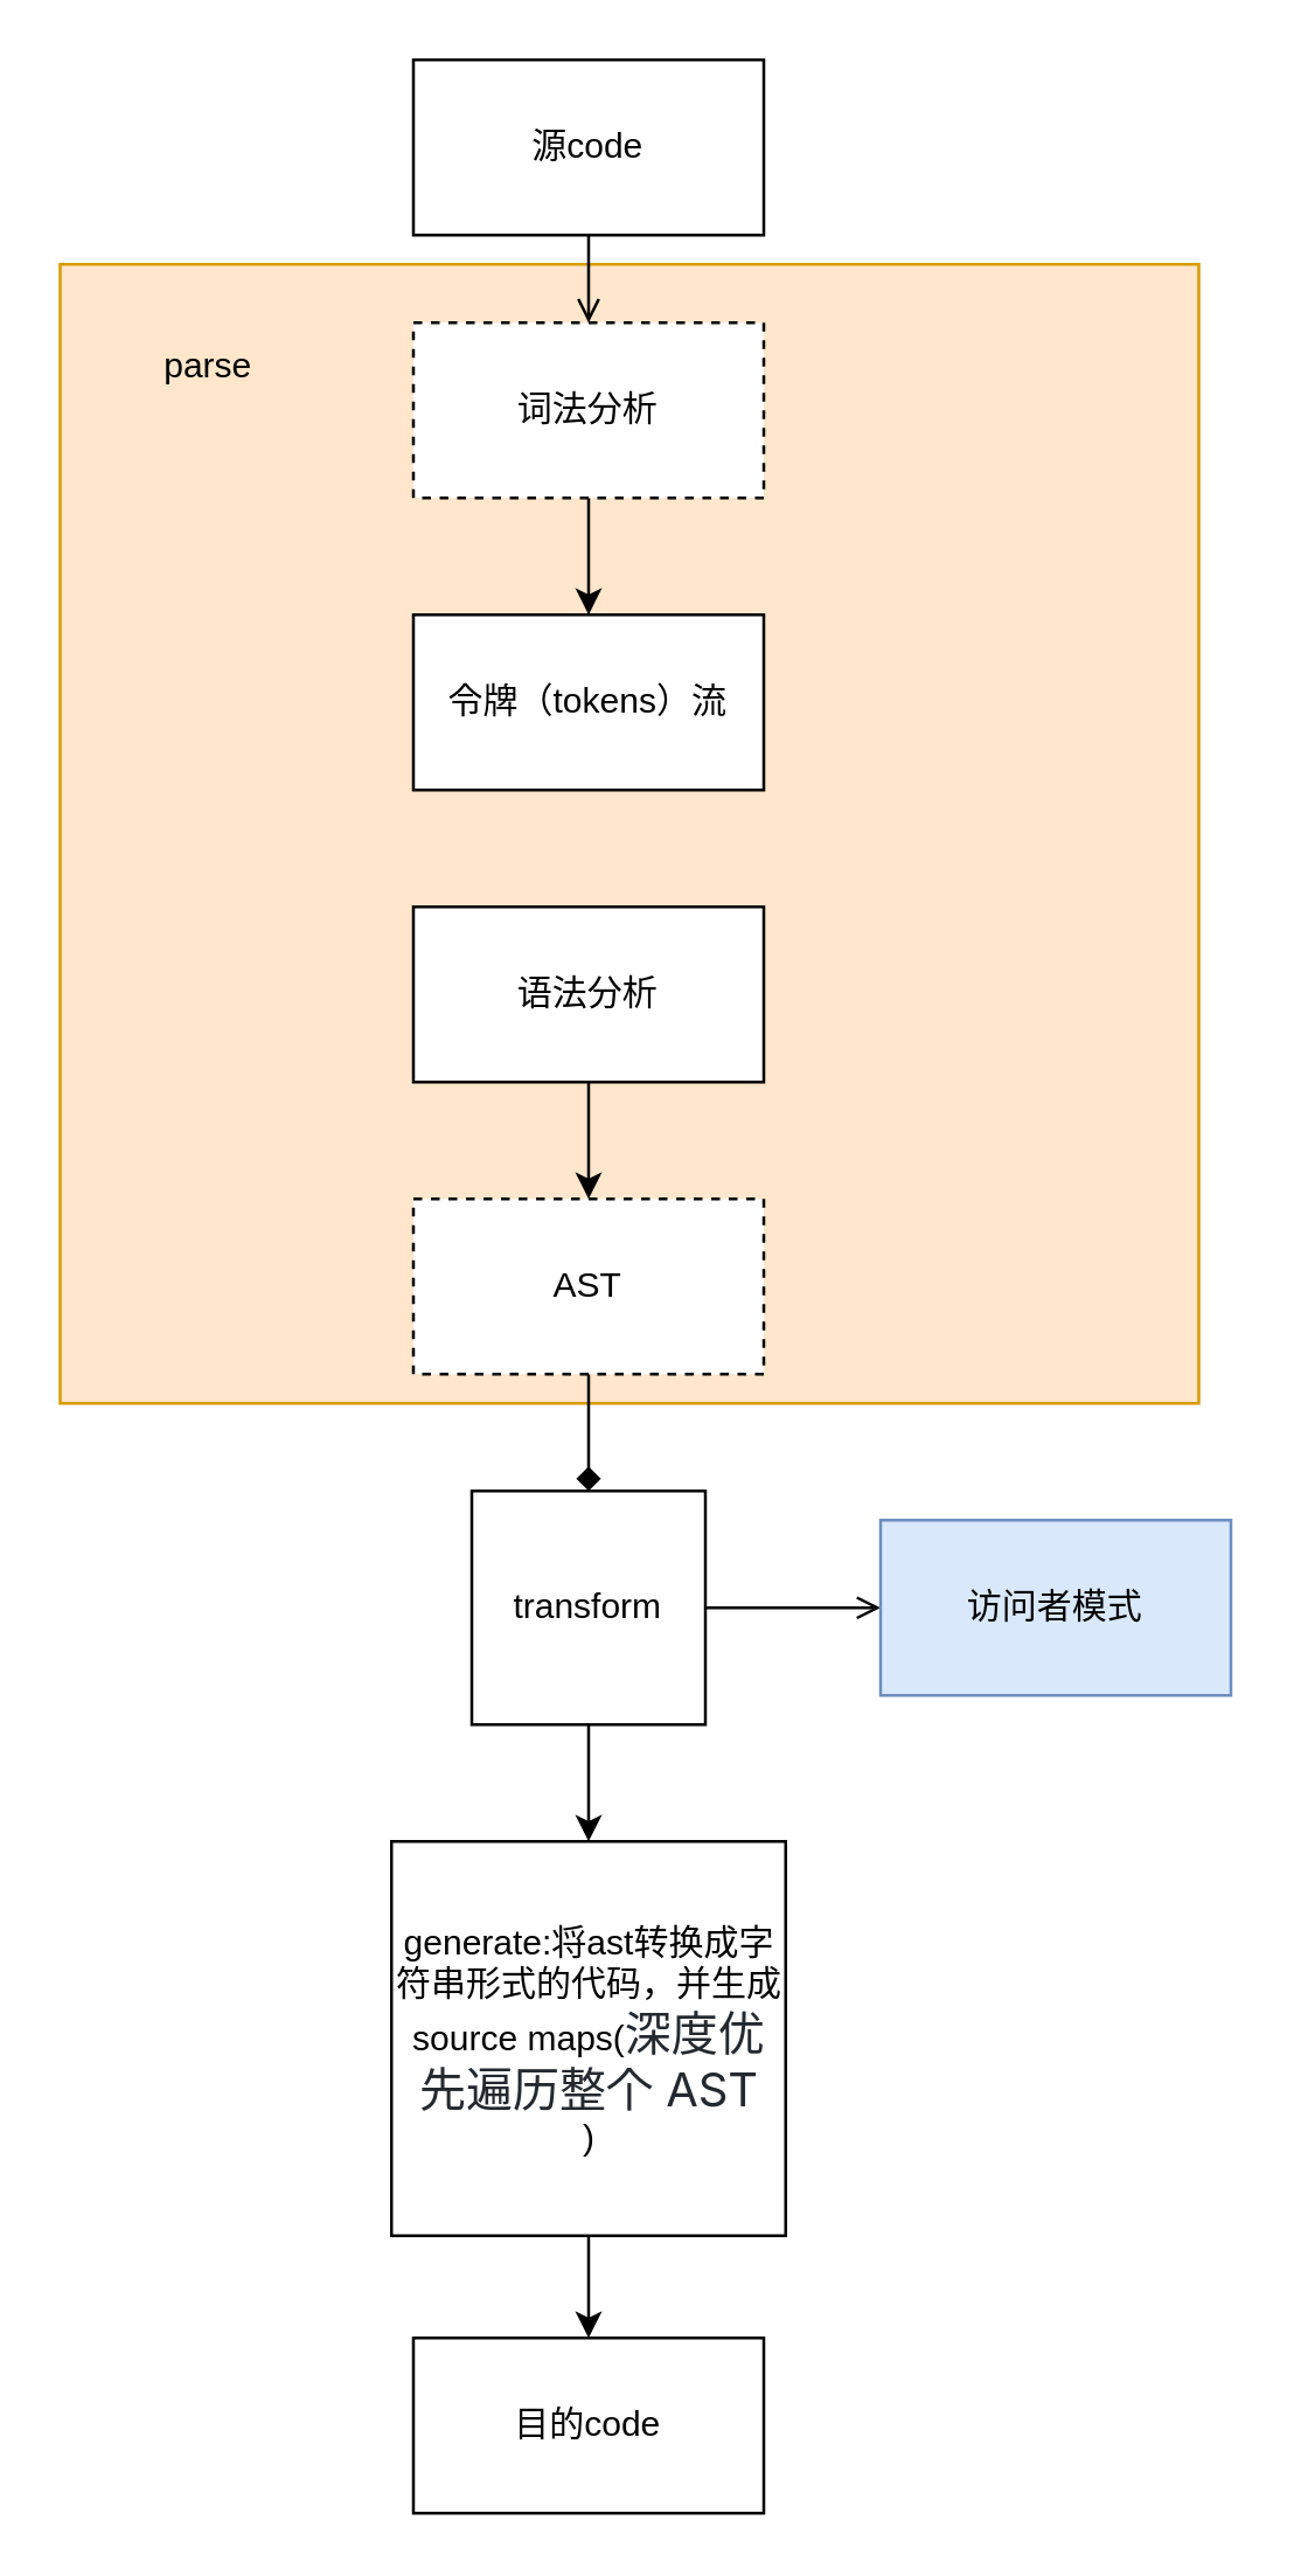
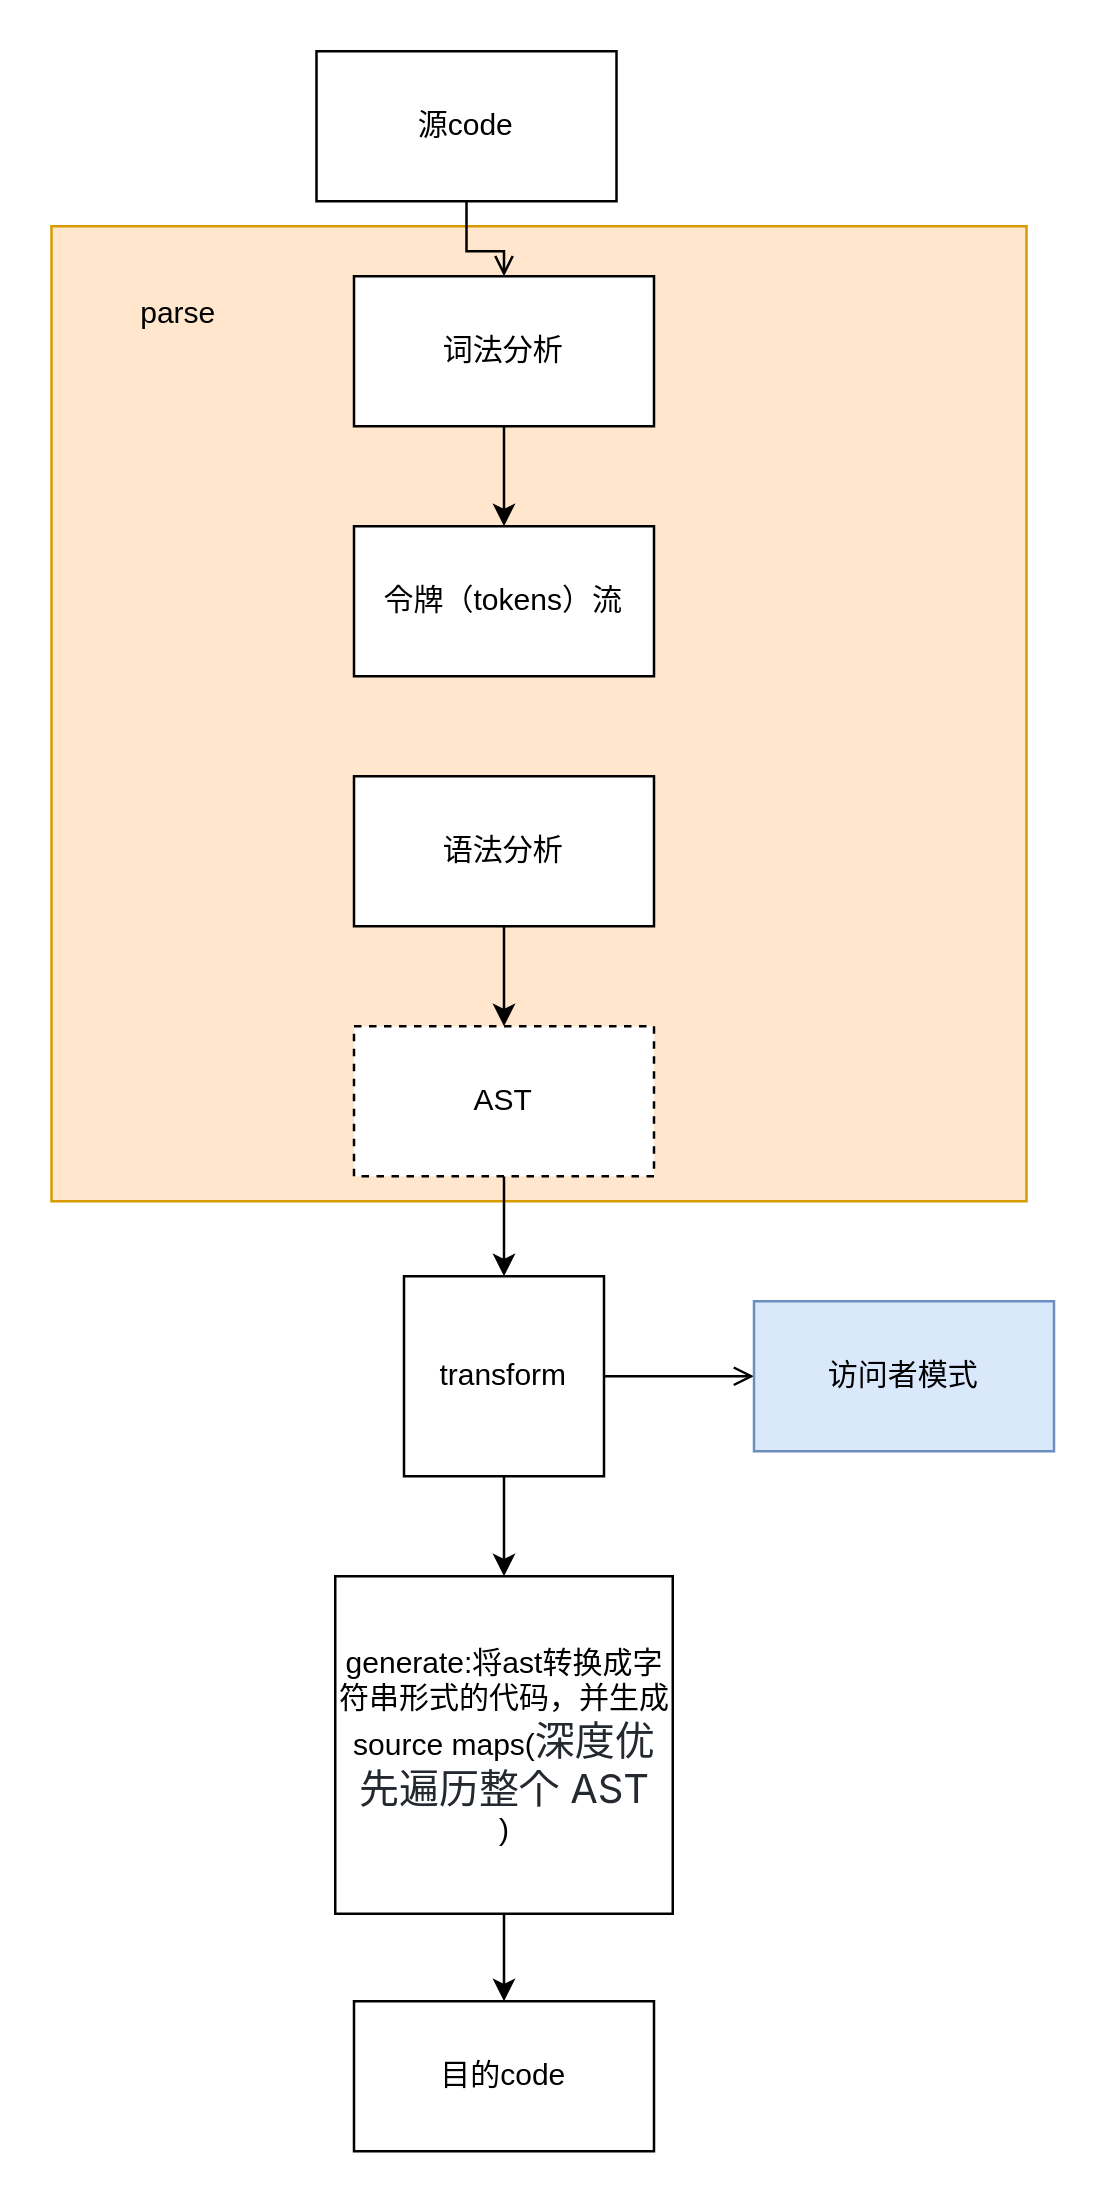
  <mxCell id="0" />
  <mxCell id="1" parent="0" />
  <mxCell id="2" value="" style="whiteSpace=wrap;html=1;aspect=fixed;fillColor=#ffe6cc;strokeColor=#d79b00;" parent="1" vertex="1"><mxGeometry x="20" y="90" width="390" height="390" as="geometry" /></mxCell>
  <mxCell id="3" value="" style="edgeStyle=orthogonalEdgeStyle;rounded=0;orthogonalLoop=1;jettySize=auto;html=1;" parent="1" source="5" target="7" edge="1"><mxGeometry relative="1" as="geometry" /></mxCell>
  <mxCell id="4" value="" style="edgeStyle=orthogonalEdgeStyle;rounded=0;orthogonalLoop=1;jettySize=auto;html=1;endArrow=open;" parent="1" source="5" target="18" edge="1"><mxGeometry relative="1" as="geometry" /></mxCell>
  <mxCell id="5" value="transform" style="whiteSpace=wrap;html=1;aspect=fixed;" parent="1" vertex="1"><mxGeometry x="161" y="510" width="80" height="80" as="geometry" /></mxCell>
  <mxCell id="6" value="" style="edgeStyle=orthogonalEdgeStyle;rounded=0;orthogonalLoop=1;jettySize=auto;html=1;" parent="1" source="7" target="19" edge="1"><mxGeometry relative="1" as="geometry" /></mxCell>
  <mxCell id="7" value="generate:将ast转换成字符串形式的代码，并生成source maps(&lt;span style=&quot;color: rgb(36, 41, 47); font-family: -apple-system, &amp;quot;system-ui&amp;quot;, &amp;quot;Segoe UI&amp;quot;, Helvetica, Arial, sans-serif, &amp;quot;Apple Color Emoji&amp;quot;, &amp;quot;Segoe UI Emoji&amp;quot;; font-size: 16px; text-align: start; background-color: rgb(255, 255, 255);&quot;&gt;深度优先遍历整个 AST&lt;/span&gt;&lt;br&gt;)" style="whiteSpace=wrap;html=1;aspect=fixed;" parent="1" vertex="1"><mxGeometry x="133.5" y="630" width="135" height="135" as="geometry" /></mxCell>
  <mxCell id="8" value="" style="edgeStyle=orthogonalEdgeStyle;rounded=0;orthogonalLoop=1;jettySize=auto;html=1;endArrow=open;" parent="1" source="9" target="11" edge="1"><mxGeometry relative="1" as="geometry" /></mxCell>
- <mxCell id="9" value="源code" style="rounded=0;whiteSpace=wrap;html=1;" parent="1" vertex="1"><mxGeometry x="141" y="20" width="120" height="60" as="geometry" /></mxCell>
+ <mxCell id="9" value="源code" style="rounded=0;whiteSpace=wrap;html=1;" parent="1" vertex="1"><mxGeometry x="126" y="20" width="120" height="60" as="geometry" /></mxCell>
  <mxCell id="10" value="" style="edgeStyle=orthogonalEdgeStyle;rounded=0;orthogonalLoop=1;jettySize=auto;html=1;" parent="1" source="11" target="12" edge="1"><mxGeometry relative="1" as="geometry" /></mxCell>
- <mxCell id="11" value="词法分析" style="whiteSpace=wrap;html=1;rounded=0;dashed=1;" parent="1" vertex="1"><mxGeometry x="141" y="110" width="120" height="60" as="geometry" /></mxCell>
+ <mxCell id="11" value="词法分析" style="whiteSpace=wrap;html=1;rounded=0;" parent="1" vertex="1"><mxGeometry x="141" y="110" width="120" height="60" as="geometry" /></mxCell>
  <mxCell id="12" value="令牌（tokens）流" style="whiteSpace=wrap;html=1;rounded=0;" parent="1" vertex="1"><mxGeometry x="141" y="210" width="120" height="60" as="geometry" /></mxCell>
  <mxCell id="13" value="" style="edgeStyle=orthogonalEdgeStyle;rounded=0;orthogonalLoop=1;jettySize=auto;html=1;" parent="1" source="14" target="16" edge="1"><mxGeometry relative="1" as="geometry" /></mxCell>
  <mxCell id="14" value="语法分析" style="whiteSpace=wrap;html=1;rounded=0;" parent="1" vertex="1"><mxGeometry x="141" y="310" width="120" height="60" as="geometry" /></mxCell>
- <mxCell id="15" value="" style="edgeStyle=orthogonalEdgeStyle;rounded=0;orthogonalLoop=1;jettySize=auto;html=1;endArrow=diamond;" parent="1" source="16" target="5" edge="1"><mxGeometry relative="1" as="geometry" /></mxCell>
+ <mxCell id="15" value="" style="edgeStyle=orthogonalEdgeStyle;rounded=0;orthogonalLoop=1;jettySize=auto;html=1;" parent="1" source="16" target="5" edge="1"><mxGeometry relative="1" as="geometry" /></mxCell>
  <mxCell id="16" value="AST" style="whiteSpace=wrap;html=1;rounded=0;dashed=1;" parent="1" vertex="1"><mxGeometry x="141" y="410" width="120" height="60" as="geometry" /></mxCell>
  <mxCell id="17" value="parse" style="text;html=1;strokeColor=none;fillColor=none;align=center;verticalAlign=middle;whiteSpace=wrap;rounded=0;" parent="1" vertex="1"><mxGeometry x="41" y="110" width="60" height="30" as="geometry" /></mxCell>
  <mxCell id="18" value="访问者模式" style="whiteSpace=wrap;html=1;fillColor=#dae8fc;strokeColor=#6c8ebf;" parent="1" vertex="1"><mxGeometry x="301" y="520" width="120" height="60" as="geometry" /></mxCell>
  <mxCell id="19" value="目的code" style="whiteSpace=wrap;html=1;" parent="1" vertex="1"><mxGeometry x="141" y="800" width="120" height="60" as="geometry" /></mxCell>
